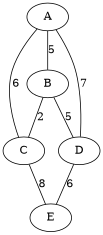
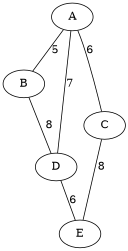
  graph {
    A
    B
    C
    D
    E
    A -- B [label=5]
    A -- C [label=6]
    A -- D [label=7]
-   B -- C [label=2]
-   B -- D [label=5]
+   B -- D [label=8]
    C -- E [label=8]
    D -- E [label=6]
  }
